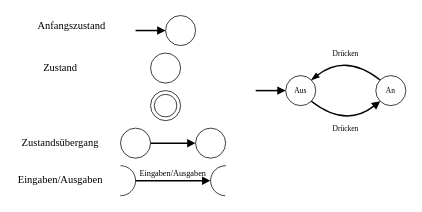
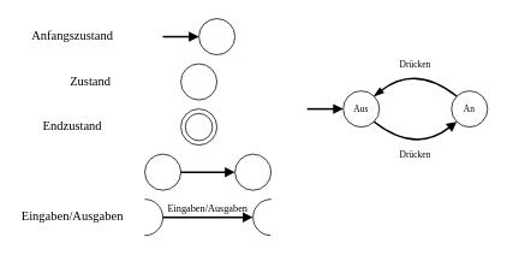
  <mxCell id="0" />
  <mxCell id="1" parent="0" />
  <mxCell id="2" value="" style="ellipse;whiteSpace=wrap;html=1;aspect=fixed;strokeWidth=1;fontFamily=Verdana;fontSize=10;" vertex="1" parent="1"><mxGeometry x="500" y="100" width="40" height="40" as="geometry" /></mxCell>
- <mxCell id="3" value="Zustand" style="text;html=1;strokeColor=none;fillColor=none;align=center;verticalAlign=middle;whiteSpace=wrap;rounded=0;fontSize=14;fontFamily=Verdana;" vertex="1" parent="1"><mxGeometry x="20" y="70" width="120" height="40" as="geometry" /></mxCell>
- <mxCell id="4" value="Anfangszustand" style="text;html=1;strokeColor=none;fillColor=none;align=center;verticalAlign=middle;whiteSpace=wrap;rounded=0;fontSize=14;fontFamily=Verdana;" vertex="1" parent="1"><mxGeometry x="35" y="15" width="120" height="40" as="geometry" /></mxCell>
- <mxCell id="6" value="Zustandsübergang" style="text;html=1;strokeColor=none;fillColor=none;align=center;verticalAlign=middle;whiteSpace=wrap;rounded=0;fontSize=14;fontFamily=Verdana;" vertex="1" parent="1"><mxGeometry x="20" y="170" width="120" height="40" as="geometry" /></mxCell>
+ <mxCell id="3" value="Zustand" style="text;html=1;strokeColor=none;fillColor=none;align=center;verticalAlign=middle;whiteSpace=wrap;rounded=0;fontSize=14;fontFamily=Verdana;" vertex="1" parent="1"><mxGeometry x="40" y="70" width="120" height="40" as="geometry" /></mxCell>
+ <mxCell id="4" value="Anfangszustand" style="text;html=1;strokeColor=none;fillColor=none;align=center;verticalAlign=middle;whiteSpace=wrap;rounded=0;fontSize=14;fontFamily=Verdana;" vertex="1" parent="1"><mxGeometry x="20" y="20" width="120" height="40" as="geometry" /></mxCell>
+ <mxCell id="5" value="Endzustand" style="text;html=1;strokeColor=none;fillColor=none;align=center;verticalAlign=middle;whiteSpace=wrap;rounded=0;fontSize=14;fontFamily=Verdana;" vertex="1" parent="1"><mxGeometry x="20" y="120" width="120" height="40" as="geometry" /></mxCell>
  <mxCell id="7" value="" style="group" vertex="1" connectable="0" parent="1"><mxGeometry x="200" y="120" width="40" height="40" as="geometry" /></mxCell>
  <mxCell id="8" value="" style="ellipse;whiteSpace=wrap;html=1;aspect=fixed;" vertex="1" parent="7"><mxGeometry width="40" height="40" as="geometry" /></mxCell>
  <mxCell id="9" value="" style="ellipse;whiteSpace=wrap;html=1;aspect=fixed;" vertex="1" parent="7"><mxGeometry x="5" y="5" width="30" height="30" as="geometry" /></mxCell>
  <mxCell id="10" value="" style="ellipse;whiteSpace=wrap;html=1;aspect=fixed;" vertex="1" parent="1"><mxGeometry x="200" y="70" width="40" height="40" as="geometry" /></mxCell>
  <mxCell id="11" value="" style="group;strokeWidth=1;" vertex="1" connectable="0" parent="1"><mxGeometry x="180" y="20" width="80" height="40" as="geometry" /></mxCell>
  <mxCell id="12" value="" style="ellipse;whiteSpace=wrap;html=1;aspect=fixed;" vertex="1" parent="11"><mxGeometry x="40" width="40" height="40" as="geometry" /></mxCell>
  <mxCell id="13" value="" style="endArrow=block;html=1;rounded=0;entryX=0;entryY=0.5;entryDx=0;entryDy=0;endFill=1;strokeWidth=2;" edge="1" parent="11" target="12"><mxGeometry width="50" height="50" relative="1" as="geometry"><mxPoint y="20" as="sourcePoint" /><mxPoint x="-20" y="-30" as="targetPoint" /></mxGeometry></mxCell>
  <mxCell id="14" value="" style="ellipse;whiteSpace=wrap;html=1;aspect=fixed;" vertex="1" parent="1"><mxGeometry x="160" y="170" width="40" height="40" as="geometry" /></mxCell>
  <mxCell id="15" value="" style="ellipse;whiteSpace=wrap;html=1;aspect=fixed;" vertex="1" parent="1"><mxGeometry x="260" y="170" width="40" height="40" as="geometry" /></mxCell>
  <mxCell id="16" value="" style="endArrow=block;html=1;rounded=0;entryX=0;entryY=0.5;entryDx=0;entryDy=0;endFill=1;exitX=1;exitY=0.5;exitDx=0;exitDy=0;strokeWidth=2;" edge="1" parent="1" source="14" target="15"><mxGeometry width="50" height="50" relative="1" as="geometry"><mxPoint x="190" y="190" as="sourcePoint" /><mxPoint x="220" y="189.82" as="targetPoint" /></mxGeometry></mxCell>
  <mxCell id="17" value="Eingaben/Ausgaben" style="text;html=1;strokeColor=none;fillColor=none;align=center;verticalAlign=middle;whiteSpace=wrap;rounded=0;fontSize=14;fontFamily=Verdana;" vertex="1" parent="1"><mxGeometry x="20" y="220" width="120" height="40" as="geometry" /></mxCell>
  <mxCell id="18" value="" style="verticalLabelPosition=bottom;verticalAlign=top;html=1;shape=mxgraph.basic.arc;startAngle=0.505;endAngle=0.002;strokeWidth=1;fontFamily=Verdana;fontSize=14;" vertex="1" parent="1"><mxGeometry x="280" y="220" width="40" height="40" as="geometry" /></mxCell>
  <mxCell id="19" value="" style="verticalLabelPosition=bottom;verticalAlign=top;html=1;shape=mxgraph.basic.arc;startAngle=0.5;endAngle=0.002;strokeWidth=1;fontFamily=Verdana;fontSize=14;rotation=-180;" vertex="1" parent="1"><mxGeometry x="140" y="220" width="40" height="40" as="geometry" /></mxCell>
  <mxCell id="20" value="" style="endArrow=block;html=1;rounded=0;endFill=1;strokeWidth=2;exitX=-0.005;exitY=0.502;exitDx=0;exitDy=0;exitPerimeter=0;entryX=-0.003;entryY=0.498;entryDx=0;entryDy=0;entryPerimeter=0;" edge="1" parent="1" source="19" target="18"><mxGeometry width="50" height="50" relative="1" as="geometry"><mxPoint x="190" y="260" as="sourcePoint" /><mxPoint x="250" y="240" as="targetPoint" /><Array as="points"><mxPoint x="220" y="240" /></Array></mxGeometry></mxCell>
  <mxCell id="21" value="Eingaben/Ausgaben" style="text;html=1;strokeColor=none;fillColor=none;align=center;verticalAlign=middle;whiteSpace=wrap;rounded=0;fontSize=11;fontFamily=Verdana;" vertex="1" parent="1"><mxGeometry x="160" y="220" width="140" height="20" as="geometry" /></mxCell>
  <mxCell id="22" value="" style="group;strokeWidth=1;rotation=0;" vertex="1" connectable="0" parent="1"><mxGeometry x="340" y="100" width="90" height="40" as="geometry" /></mxCell>
  <mxCell id="23" value="" style="ellipse;whiteSpace=wrap;html=1;aspect=fixed;strokeWidth=1;fontFamily=Verdana;fontSize=10;" vertex="1" parent="22"><mxGeometry x="40" width="40" height="40" as="geometry" /></mxCell>
  <mxCell id="24" value="" style="endArrow=block;html=1;rounded=0;entryX=0;entryY=0.5;entryDx=0;entryDy=0;endFill=1;strokeWidth=2;" edge="1" parent="22"><mxGeometry width="50" height="50" relative="1" as="geometry"><mxPoint y="20" as="sourcePoint" /><mxPoint x="40.0" y="20" as="targetPoint" /></mxGeometry></mxCell>
  <mxCell id="25" value="&lt;p style=&quot;line-height: 100%;&quot;&gt;&lt;font style=&quot;font-size: 10px;&quot;&gt;Aus&lt;/font&gt;&lt;/p&gt;" style="text;html=1;strokeColor=none;fillColor=none;align=center;verticalAlign=middle;whiteSpace=wrap;rounded=0;strokeWidth=1;fontFamily=Verdana;fontSize=11;spacing=0;" vertex="1" parent="22"><mxGeometry x="40" y="10" width="40" height="20" as="geometry" /></mxCell>
  <mxCell id="26" value="" style="endArrow=block;html=1;strokeColor=default;strokeWidth=2;fontFamily=Verdana;fontSize=11;exitX=1;exitY=1;exitDx=0;exitDy=0;entryX=0;entryY=1;entryDx=0;entryDy=0;endFill=1;curved=1;" edge="1" parent="1"><mxGeometry width="50" height="50" relative="1" as="geometry"><mxPoint x="414.142" y="134.142" as="sourcePoint" /><mxPoint x="505.858" y="134.142" as="targetPoint" /><Array as="points"><mxPoint x="460" y="170" /></Array></mxGeometry></mxCell>
  <mxCell id="27" value="" style="endArrow=none;html=1;strokeColor=default;strokeWidth=2;fontFamily=Verdana;fontSize=11;curved=1;exitX=1;exitY=0;exitDx=0;exitDy=0;entryX=0;entryY=0;entryDx=0;entryDy=0;endFill=0;startArrow=blockThin;startFill=1;" edge="1" parent="1"><mxGeometry width="50" height="50" relative="1" as="geometry"><mxPoint x="414.142" y="105.858" as="sourcePoint" /><mxPoint x="505.858" y="105.858" as="targetPoint" /><Array as="points"><mxPoint x="460" y="70" /></Array></mxGeometry></mxCell>
  <mxCell id="28" value="&lt;p style=&quot;line-height: 100%;&quot;&gt;&lt;span style=&quot;font-size: 10px;&quot;&gt;Drücken&lt;/span&gt;&lt;/p&gt;" style="text;html=1;strokeColor=none;fillColor=none;align=center;verticalAlign=middle;whiteSpace=wrap;rounded=0;strokeWidth=1;fontFamily=Verdana;fontSize=11;spacing=0;" vertex="1" parent="1"><mxGeometry x="420" y="60" width="80" height="20" as="geometry" /></mxCell>
  <mxCell id="29" value="&lt;p style=&quot;line-height: 100%;&quot;&gt;&lt;span style=&quot;font-size: 10px;&quot;&gt;Drücken&lt;/span&gt;&lt;/p&gt;" style="text;html=1;strokeColor=none;fillColor=none;align=center;verticalAlign=middle;whiteSpace=wrap;rounded=0;strokeWidth=1;fontFamily=Verdana;fontSize=11;spacing=0;" vertex="1" parent="1"><mxGeometry x="420" y="160" width="80" height="20" as="geometry" /></mxCell>
  <mxCell id="30" value="&lt;p style=&quot;line-height: 100%;&quot;&gt;&lt;font style=&quot;font-size: 10px;&quot;&gt;An&lt;/font&gt;&lt;/p&gt;" style="text;html=1;strokeColor=none;fillColor=none;align=center;verticalAlign=middle;whiteSpace=wrap;rounded=0;strokeWidth=1;fontFamily=Verdana;fontSize=11;spacing=0;" vertex="1" parent="1"><mxGeometry x="500" y="110" width="40" height="20" as="geometry" /></mxCell>
